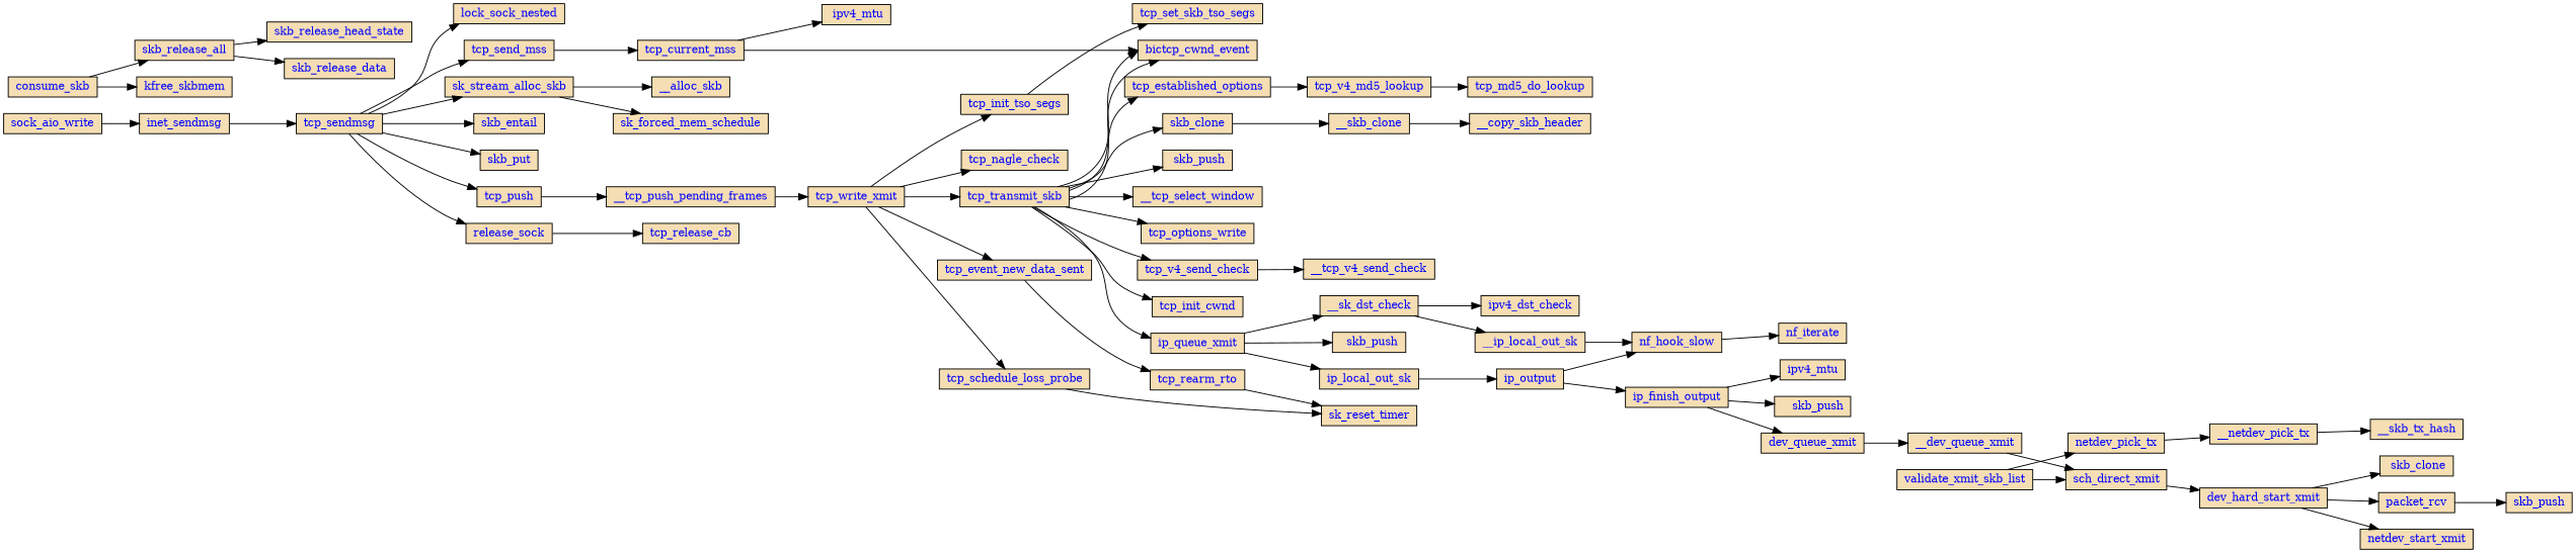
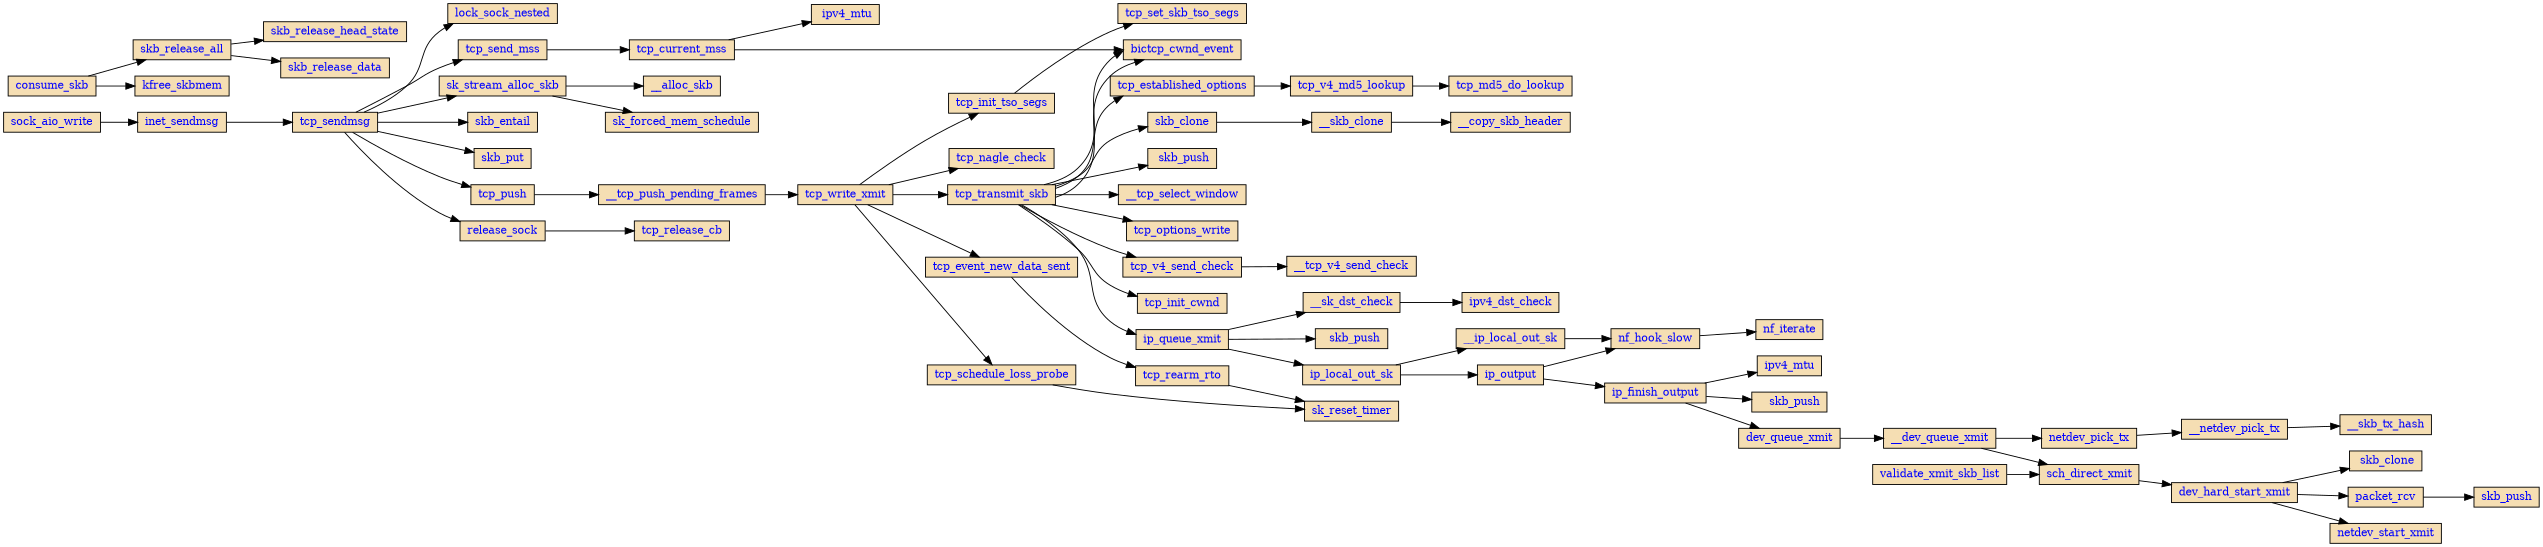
  digraph {
    rankdir=LR
    node [fillcolor=Wheat fontcolor=blue fontsize=12 ordering=out shape=box style=filled]
    sock_aio_write [height=.3]
    inet_sendmsg [height=.3]
    tcp_sendmsg [height=.3]
    lock_sock_nested [height=.3]
    tcp_send_mss [height=.3]
    sk_stream_alloc_skb [height=.3]
    skb_entail [height=.3]
    skb_put [height=.3]
    tcp_push [height=.3]
    release_sock [height=.3]
    tcp_current_mss [height=.3]
    __alloc_skb [height=.3]
    sk_forced_mem_schedule [height=.3]
    __tcp_push_pending_frames [height=.3]
    tcp_release_cb [height=.3]
    " ipv4_mtu" [height=.3]
    bictcp_cwnd_event [height=.3]
    tcp_established_options [height=.3]
    tcp_v4_md5_lookup [height=.3]
    tcp_md5_do_lookup [height=.3]
    tcp_write_xmit [height=.3]
    tcp_init_tso_segs [height=.3]
    tcp_nagle_check [height=.3]
    tcp_transmit_skb [height=.3]
    tcp_event_new_data_sent [height=.3]
    tcp_schedule_loss_probe [height=.3]
    tcp_set_skb_tso_segs [height=.3]
    skb_clone [height=.3]
    " skb_push" [height=.3]
    __tcp_select_window [height=.3]
    tcp_options_write [height=.3]
    tcp_v4_send_check [height=.3]
    tcp_init_cwnd [height=.3]
    ip_queue_xmit [height=.3]
    tcp_rearm_rto [height=.3]
    sk_reset_timer [height=.3]
    __skb_clone [height=.3]
    __tcp_v4_send_check [height=.3]
    __sk_dst_check [height=.3]
    "  skb_push" [height=.3]
    ip_local_out_sk [height=.3]
    __copy_skb_header [height=.3]
    ipv4_dst_check [height=.3]
    __ip_local_out_sk [height=.3]
    ip_output [height=.3]
    nf_hook_slow [height=.3]
    ip_finish_output [height=.3]
    nf_iterate [height=.3]
    ipv4_mtu [height=.3]
    "   skb_push" [height=.3]
    dev_queue_xmit [height=.3]
    __dev_queue_xmit [height=.3]
    netdev_pick_tx [height=.3]
    sch_direct_xmit [height=.3]
    __netdev_pick_tx [height=.3]
    dev_hard_start_xmit [height=.3]
    __skb_tx_hash [height=.3]
    validate_xmit_skb_list [height=.3]
    " skb_clone" [height=.3]
    packet_rcv [height=.3]
    netdev_start_xmit [height=.3]
    skb_push [height=.3]
    consume_skb [height=.3]
    skb_release_all [height=.3]
    kfree_skbmem [height=.3]
    skb_release_head_state [height=.3]
    skb_release_data [height=.3]
    sock_aio_write -> inet_sendmsg
    inet_sendmsg -> tcp_sendmsg
    tcp_sendmsg -> lock_sock_nested
    tcp_sendmsg -> tcp_send_mss
    tcp_sendmsg -> sk_stream_alloc_skb
    tcp_sendmsg -> skb_entail
    tcp_sendmsg -> skb_put
    tcp_sendmsg -> tcp_push
    tcp_sendmsg -> release_sock
    tcp_send_mss -> tcp_current_mss
    sk_stream_alloc_skb -> __alloc_skb
    sk_stream_alloc_skb -> sk_forced_mem_schedule
    tcp_push -> __tcp_push_pending_frames
    release_sock -> tcp_release_cb
    tcp_current_mss -> " ipv4_mtu"
    tcp_current_mss -> bictcp_cwnd_event
    __tcp_push_pending_frames -> tcp_write_xmit
    tcp_established_options -> tcp_v4_md5_lookup
    tcp_v4_md5_lookup -> tcp_md5_do_lookup
    tcp_write_xmit -> tcp_init_tso_segs
    tcp_write_xmit -> tcp_nagle_check
    tcp_write_xmit -> tcp_transmit_skb
    tcp_write_xmit -> tcp_event_new_data_sent
    tcp_write_xmit -> tcp_schedule_loss_probe
    tcp_init_tso_segs -> tcp_set_skb_tso_segs
    tcp_transmit_skb -> bictcp_cwnd_event
    tcp_transmit_skb -> bictcp_cwnd_event
    tcp_transmit_skb -> tcp_established_options
    tcp_transmit_skb -> skb_clone
    tcp_transmit_skb -> " skb_push"
    tcp_transmit_skb -> __tcp_select_window
    tcp_transmit_skb -> tcp_options_write
    tcp_transmit_skb -> tcp_v4_send_check
    tcp_transmit_skb -> tcp_init_cwnd
    tcp_transmit_skb -> ip_queue_xmit
    tcp_event_new_data_sent -> tcp_rearm_rto
    tcp_schedule_loss_probe -> sk_reset_timer
    skb_clone -> __skb_clone
    tcp_v4_send_check -> __tcp_v4_send_check
    ip_queue_xmit -> __sk_dst_check
    ip_queue_xmit -> "  skb_push"
    ip_queue_xmit -> ip_local_out_sk
    tcp_rearm_rto -> sk_reset_timer
    __skb_clone -> __copy_skb_header
    __sk_dst_check -> ipv4_dst_check
-   __sk_dst_check -> __ip_local_out_sk
+   ip_local_out_sk -> __ip_local_out_sk
    ip_local_out_sk -> ip_output
    __ip_local_out_sk -> nf_hook_slow
    ip_output -> nf_hook_slow
    ip_output -> ip_finish_output
    nf_hook_slow -> nf_iterate
    ip_finish_output -> ipv4_mtu
    ip_finish_output -> "   skb_push"
    ip_finish_output -> dev_queue_xmit
    dev_queue_xmit -> __dev_queue_xmit
-   validate_xmit_skb_list -> netdev_pick_tx
+   __dev_queue_xmit -> netdev_pick_tx
    __dev_queue_xmit -> sch_direct_xmit
    netdev_pick_tx -> __netdev_pick_tx
    sch_direct_xmit -> dev_hard_start_xmit
    __netdev_pick_tx -> __skb_tx_hash
    dev_hard_start_xmit -> " skb_clone"
    dev_hard_start_xmit -> packet_rcv
    dev_hard_start_xmit -> netdev_start_xmit
    validate_xmit_skb_list -> sch_direct_xmit
    packet_rcv -> skb_push
    consume_skb -> skb_release_all
    consume_skb -> kfree_skbmem
    skb_release_all -> skb_release_head_state
    skb_release_all -> skb_release_data
  }
